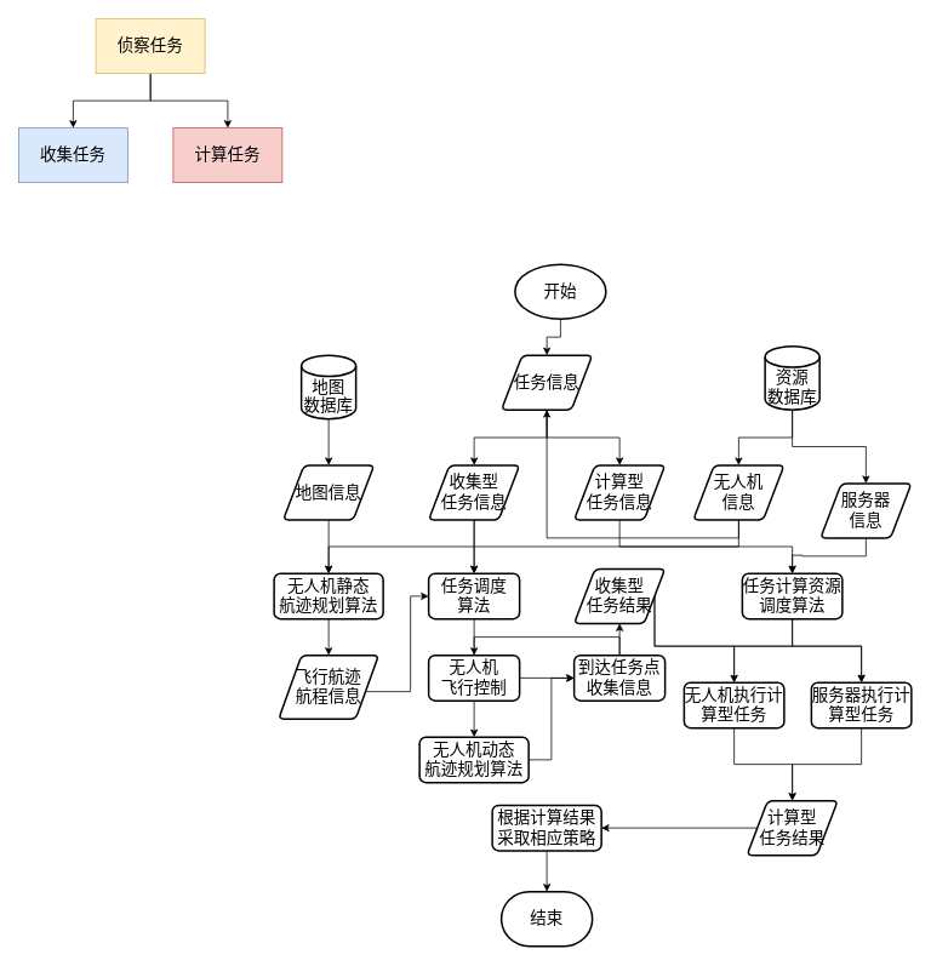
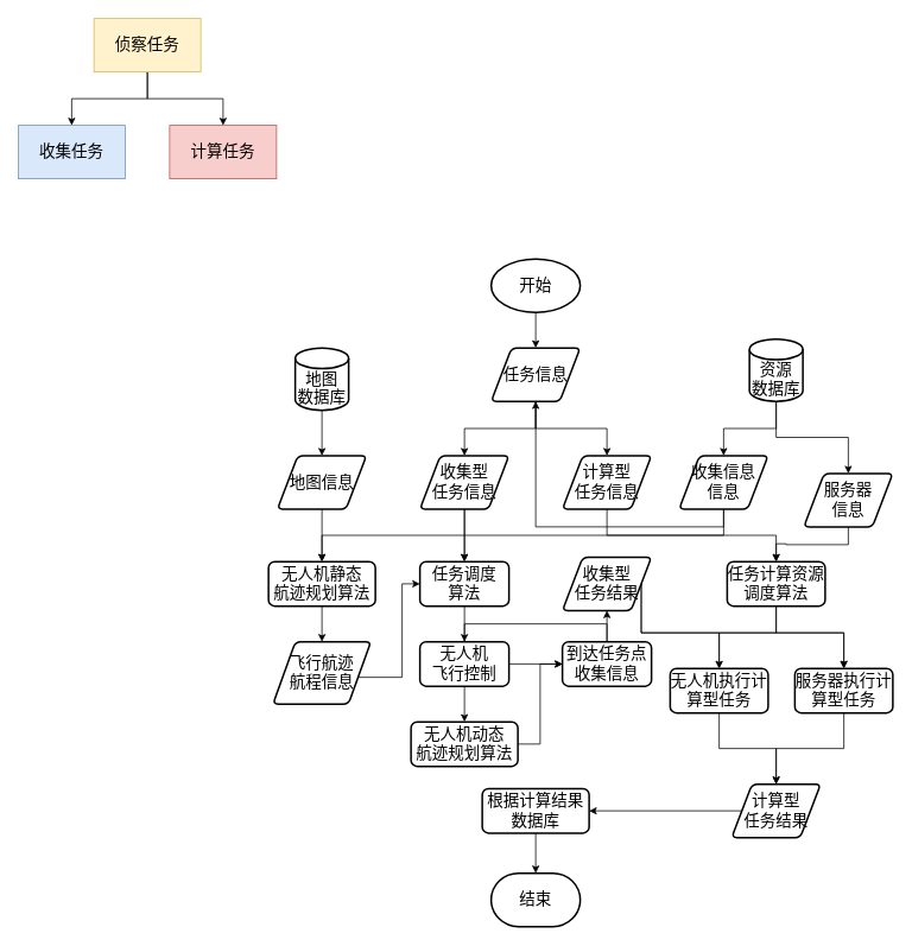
  <mxCell id="0" />
  <mxCell id="1" parent="0" />
  <mxCell id="2" style="edgeStyle=orthogonalEdgeStyle;rounded=0;orthogonalLoop=1;jettySize=auto;html=1;exitX=0.5;exitY=1;exitDx=0;exitDy=0;entryX=0.5;entryY=0;entryDx=0;entryDy=0;fontSize=18;" parent="1" source="4" target="6" edge="1"><mxGeometry relative="1" as="geometry" /></mxCell>
  <mxCell id="3" style="edgeStyle=orthogonalEdgeStyle;rounded=0;orthogonalLoop=1;jettySize=auto;html=1;exitX=0.5;exitY=1;exitDx=0;exitDy=0;entryX=0.5;entryY=0;entryDx=0;entryDy=0;fontSize=18;" parent="1" source="4" target="5" edge="1"><mxGeometry relative="1" as="geometry" /></mxCell>
  <mxCell id="4" value="侦察任务" style="rounded=0;whiteSpace=wrap;html=1;fontSize=18;fillColor=#fff2cc;strokeColor=#d6b656;" parent="1" vertex="1"><mxGeometry x="105" y="20" width="120" height="60" as="geometry" /></mxCell>
  <mxCell id="5" value="计算任务" style="rounded=0;whiteSpace=wrap;html=1;fontSize=18;fillColor=#f8cecc;strokeColor=#b85450;" parent="1" vertex="1"><mxGeometry x="190" y="140" width="120" height="60" as="geometry" /></mxCell>
  <mxCell id="6" value="收集任务" style="rounded=0;whiteSpace=wrap;html=1;fontSize=18;fillColor=#dae8fc;strokeColor=#6c8ebf;" parent="1" vertex="1"><mxGeometry x="20" y="140" width="120" height="60" as="geometry" /></mxCell>
  <mxCell id="7" style="edgeStyle=orthogonalEdgeStyle;rounded=0;orthogonalLoop=1;jettySize=auto;html=1;exitX=0.5;exitY=1;exitDx=0;exitDy=0;exitPerimeter=0;entryX=0.5;entryY=0;entryDx=0;entryDy=0;fontSize=18;" parent="1" source="8" target="12" edge="1"><mxGeometry relative="1" as="geometry" /></mxCell>
- <mxCell id="8" value="&lt;font style=&quot;font-size: 18px;&quot;&gt;开始&lt;/font&gt;" style="strokeWidth=2;html=1;shape=mxgraph.flowchart.start_1;whiteSpace=wrap;" parent="1" vertex="1"><mxGeometry x="566" y="290" width="100" height="60" as="geometry" /></mxCell>
+ <mxCell id="8" value="&lt;font style=&quot;font-size: 18px;&quot;&gt;开始&lt;/font&gt;" style="strokeWidth=2;html=1;shape=mxgraph.flowchart.start_1;whiteSpace=wrap;" parent="1" vertex="1"><mxGeometry x="551" y="290" width="100" height="60" as="geometry" /></mxCell>
  <mxCell id="9" value="结束" style="strokeWidth=2;html=1;shape=mxgraph.flowchart.terminator;whiteSpace=wrap;fontSize=18;" parent="1" vertex="1"><mxGeometry x="551" y="980" width="100" height="60" as="geometry" /></mxCell>
  <mxCell id="10" style="edgeStyle=orthogonalEdgeStyle;rounded=0;orthogonalLoop=1;jettySize=auto;html=1;exitX=0.5;exitY=1;exitDx=0;exitDy=0;entryX=0.5;entryY=0;entryDx=0;entryDy=0;fontSize=18;" parent="1" source="12" target="17" edge="1"><mxGeometry relative="1" as="geometry" /></mxCell>
  <mxCell id="11" style="edgeStyle=orthogonalEdgeStyle;rounded=0;orthogonalLoop=1;jettySize=auto;html=1;exitX=0.5;exitY=1;exitDx=0;exitDy=0;entryX=0.5;entryY=0;entryDx=0;entryDy=0;fontSize=18;" parent="1" source="12" target="14" edge="1"><mxGeometry relative="1" as="geometry" /></mxCell>
  <mxCell id="12" value="任务信息" style="shape=parallelogram;html=1;strokeWidth=2;perimeter=parallelogramPerimeter;whiteSpace=wrap;rounded=1;arcSize=12;size=0.23;fontSize=18;" parent="1" vertex="1"><mxGeometry x="551" y="390" width="100" height="60" as="geometry" /></mxCell>
  <mxCell id="13" style="edgeStyle=orthogonalEdgeStyle;rounded=0;orthogonalLoop=1;jettySize=auto;html=1;exitX=0.5;exitY=1;exitDx=0;exitDy=0;entryX=0.5;entryY=0;entryDx=0;entryDy=0;fontSize=18;" parent="1" source="14" target="49" edge="1"><mxGeometry relative="1" as="geometry" /></mxCell>
  <mxCell id="14" value="计算型&lt;br&gt;任务信息" style="shape=parallelogram;html=1;strokeWidth=2;perimeter=parallelogramPerimeter;whiteSpace=wrap;rounded=1;arcSize=12;size=0.23;fontSize=18;" parent="1" vertex="1"><mxGeometry x="631" y="511" width="100" height="60" as="geometry" /></mxCell>
  <mxCell id="15" style="edgeStyle=orthogonalEdgeStyle;rounded=0;orthogonalLoop=1;jettySize=auto;html=1;exitX=0.5;exitY=1;exitDx=0;exitDy=0;entryX=0.5;entryY=0;entryDx=0;entryDy=0;fontSize=18;" parent="1" source="17" target="29" edge="1"><mxGeometry relative="1" as="geometry" /></mxCell>
  <mxCell id="16" style="edgeStyle=orthogonalEdgeStyle;rounded=0;orthogonalLoop=1;jettySize=auto;html=1;exitX=0.5;exitY=1;exitDx=0;exitDy=0;entryX=0.5;entryY=0;entryDx=0;entryDy=0;fontSize=18;" parent="1" source="17" target="33" edge="1"><mxGeometry relative="1" as="geometry" /></mxCell>
  <mxCell id="17" value="收集型&lt;br&gt;任务信息" style="shape=parallelogram;html=1;strokeWidth=2;perimeter=parallelogramPerimeter;whiteSpace=wrap;rounded=1;arcSize=12;size=0.23;fontSize=18;" parent="1" vertex="1"><mxGeometry x="471" y="511" width="100" height="60" as="geometry" /></mxCell>
  <mxCell id="18" style="edgeStyle=orthogonalEdgeStyle;rounded=0;orthogonalLoop=1;jettySize=auto;html=1;exitX=0.5;exitY=1;exitDx=0;exitDy=0;exitPerimeter=0;entryX=0.5;entryY=0;entryDx=0;entryDy=0;fontSize=18;" parent="1" source="19" target="21" edge="1"><mxGeometry relative="1" as="geometry" /></mxCell>
  <mxCell id="19" value="&lt;br&gt;地图&lt;br&gt;数据库" style="strokeWidth=2;html=1;shape=mxgraph.flowchart.database;whiteSpace=wrap;fontSize=18;" parent="1" vertex="1"><mxGeometry x="331" y="390" width="60" height="70" as="geometry" /></mxCell>
  <mxCell id="20" style="edgeStyle=orthogonalEdgeStyle;rounded=0;orthogonalLoop=1;jettySize=auto;html=1;exitX=0.5;exitY=1;exitDx=0;exitDy=0;entryX=0.5;entryY=0;entryDx=0;entryDy=0;fontSize=18;" parent="1" source="21" target="29" edge="1"><mxGeometry relative="1" as="geometry" /></mxCell>
  <mxCell id="21" value="地图信息" style="shape=parallelogram;html=1;strokeWidth=2;perimeter=parallelogramPerimeter;whiteSpace=wrap;rounded=1;arcSize=12;size=0.23;fontSize=18;" parent="1" vertex="1"><mxGeometry x="311" y="511" width="100" height="60" as="geometry" /></mxCell>
  <mxCell id="22" style="edgeStyle=orthogonalEdgeStyle;rounded=0;orthogonalLoop=1;jettySize=auto;html=1;exitX=0.5;exitY=1;exitDx=0;exitDy=0;exitPerimeter=0;entryX=0.5;entryY=0;entryDx=0;entryDy=0;fontSize=18;" parent="1" source="24" target="27" edge="1"><mxGeometry relative="1" as="geometry" /></mxCell>
  <mxCell id="23" style="edgeStyle=orthogonalEdgeStyle;rounded=0;orthogonalLoop=1;jettySize=auto;html=1;exitX=0.5;exitY=1;exitDx=0;exitDy=0;exitPerimeter=0;entryX=0.5;entryY=0;entryDx=0;entryDy=0;fontSize=18;" parent="1" source="24" target="35" edge="1"><mxGeometry relative="1" as="geometry" /></mxCell>
  <mxCell id="24" value="&lt;br&gt;资源&lt;br&gt;数据库" style="strokeWidth=2;html=1;shape=mxgraph.flowchart.database;whiteSpace=wrap;fontSize=18;" parent="1" vertex="1"><mxGeometry x="841" y="380" width="60" height="70" as="geometry" /></mxCell>
  <mxCell id="25" style="edgeStyle=orthogonalEdgeStyle;rounded=0;orthogonalLoop=1;jettySize=auto;html=1;exitX=0.5;exitY=1;exitDx=0;exitDy=0;entryX=0.5;entryY=0;entryDx=0;entryDy=0;fontSize=18;" parent="1" source="27" target="33" edge="1"><mxGeometry relative="1" as="geometry" /></mxCell>
  <mxCell id="26" style="edgeStyle=orthogonalEdgeStyle;rounded=0;orthogonalLoop=1;jettySize=auto;html=1;exitX=0.5;exitY=1;exitDx=0;exitDy=0;fontSize=18;" parent="1" source="27" target="12" edge="1"><mxGeometry relative="1" as="geometry" /></mxCell>
- <mxCell id="27" value="无人机&lt;br&gt;信息" style="shape=parallelogram;html=1;strokeWidth=2;perimeter=parallelogramPerimeter;whiteSpace=wrap;rounded=1;arcSize=12;size=0.23;fontSize=18;" parent="1" vertex="1"><mxGeometry x="762" y="511" width="100" height="60" as="geometry" /></mxCell>
+ <mxCell id="27" value="收集信息&lt;br&gt;信息" style="shape=parallelogram;html=1;strokeWidth=2;perimeter=parallelogramPerimeter;whiteSpace=wrap;rounded=1;arcSize=12;size=0.23;fontSize=18;" parent="1" vertex="1"><mxGeometry x="762" y="511" width="100" height="60" as="geometry" /></mxCell>
  <mxCell id="28" style="edgeStyle=orthogonalEdgeStyle;rounded=0;orthogonalLoop=1;jettySize=auto;html=1;exitX=0.5;exitY=1;exitDx=0;exitDy=0;entryX=0.5;entryY=0;entryDx=0;entryDy=0;fontSize=18;" parent="1" source="29" target="31" edge="1"><mxGeometry relative="1" as="geometry" /></mxCell>
  <mxCell id="29" value="无人机静态&lt;br&gt;航迹规划算法" style="rounded=1;whiteSpace=wrap;html=1;absoluteArcSize=1;arcSize=14;strokeWidth=2;fontSize=18;" parent="1" vertex="1"><mxGeometry x="301" y="630" width="120" height="50" as="geometry" /></mxCell>
  <mxCell id="30" style="edgeStyle=orthogonalEdgeStyle;rounded=0;orthogonalLoop=1;jettySize=auto;html=1;exitX=1;exitY=0.75;exitDx=0;exitDy=0;entryX=0;entryY=0.5;entryDx=0;entryDy=0;fontSize=18;" parent="1" source="31" target="33" edge="1"><mxGeometry relative="1" as="geometry"><Array as="points"><mxPoint x="451" y="760" /><mxPoint x="451" y="655" /></Array></mxGeometry></mxCell>
  <mxCell id="31" value="飞行航迹&lt;br&gt;航程信息" style="shape=parallelogram;html=1;strokeWidth=2;perimeter=parallelogramPerimeter;whiteSpace=wrap;rounded=1;arcSize=12;size=0.23;fontSize=18;" parent="1" vertex="1"><mxGeometry x="306" y="720" width="110" height="70" as="geometry" /></mxCell>
  <mxCell id="32" style="edgeStyle=orthogonalEdgeStyle;rounded=0;orthogonalLoop=1;jettySize=auto;html=1;exitX=0.5;exitY=1;exitDx=0;exitDy=0;fontSize=18;endArrow=none;" parent="1" source="33" target="38" edge="1"><mxGeometry relative="1" as="geometry" /></mxCell>
  <mxCell id="33" value="任务调度&lt;br&gt;算法" style="rounded=1;whiteSpace=wrap;html=1;absoluteArcSize=1;arcSize=14;strokeWidth=2;fontSize=18;" parent="1" vertex="1"><mxGeometry x="471" y="630" width="100" height="50" as="geometry" /></mxCell>
  <mxCell id="34" style="edgeStyle=orthogonalEdgeStyle;rounded=0;orthogonalLoop=1;jettySize=auto;html=1;exitX=0.5;exitY=1;exitDx=0;exitDy=0;entryX=0.5;entryY=0;entryDx=0;entryDy=0;fontSize=18;" parent="1" source="35" target="49" edge="1"><mxGeometry relative="1" as="geometry" /></mxCell>
  <mxCell id="35" value="服务器&lt;br&gt;信息" style="shape=parallelogram;html=1;strokeWidth=2;perimeter=parallelogramPerimeter;whiteSpace=wrap;rounded=1;arcSize=12;size=0.23;fontSize=18;" parent="1" vertex="1"><mxGeometry x="902" y="531" width="100" height="60" as="geometry" /></mxCell>
  <mxCell id="36" style="edgeStyle=orthogonalEdgeStyle;rounded=0;orthogonalLoop=1;jettySize=auto;html=1;exitX=0.5;exitY=1;exitDx=0;exitDy=0;entryX=0.5;entryY=0;entryDx=0;entryDy=0;fontSize=18;" parent="1" source="38" target="40" edge="1"><mxGeometry relative="1" as="geometry" /></mxCell>
  <mxCell id="37" style="edgeStyle=orthogonalEdgeStyle;rounded=0;orthogonalLoop=1;jettySize=auto;html=1;exitX=1;exitY=0.5;exitDx=0;exitDy=0;fontSize=18;" parent="1" source="38" edge="1"><mxGeometry relative="1" as="geometry"><mxPoint x="631" y="745.276" as="targetPoint" /></mxGeometry></mxCell>
  <mxCell id="38" value="无人机&lt;br&gt;飞行控制" style="rounded=1;whiteSpace=wrap;html=1;absoluteArcSize=1;arcSize=14;strokeWidth=2;fontSize=18;" parent="1" vertex="1"><mxGeometry x="471" y="720" width="100" height="50" as="geometry" /></mxCell>
  <mxCell id="39" style="edgeStyle=orthogonalEdgeStyle;rounded=0;orthogonalLoop=1;jettySize=auto;html=1;exitX=1;exitY=0.5;exitDx=0;exitDy=0;entryX=0;entryY=0.5;entryDx=0;entryDy=0;fontSize=18;" parent="1" source="40" target="46" edge="1"><mxGeometry relative="1" as="geometry" /></mxCell>
  <mxCell id="40" value="无人机动态&lt;br&gt;航迹规划算法" style="rounded=1;whiteSpace=wrap;html=1;absoluteArcSize=1;arcSize=14;strokeWidth=2;fontSize=18;" parent="1" vertex="1"><mxGeometry x="461" y="810" width="120" height="50" as="geometry" /></mxCell>
  <mxCell id="41" style="edgeStyle=orthogonalEdgeStyle;rounded=0;orthogonalLoop=1;jettySize=auto;html=1;exitX=1;exitY=0.5;exitDx=0;exitDy=0;entryX=0.5;entryY=0;entryDx=0;entryDy=0;fontSize=18;" parent="1" source="43" target="51" edge="1"><mxGeometry relative="1" as="geometry"><Array as="points"><mxPoint x="720" y="710" /><mxPoint x="807" y="710" /></Array></mxGeometry></mxCell>
  <mxCell id="42" style="edgeStyle=orthogonalEdgeStyle;rounded=0;orthogonalLoop=1;jettySize=auto;html=1;exitX=1;exitY=0.5;exitDx=0;exitDy=0;entryX=0.5;entryY=0;entryDx=0;entryDy=0;fontSize=18;" parent="1" source="43" target="53" edge="1"><mxGeometry relative="1" as="geometry"><Array as="points"><mxPoint x="720" y="710" /><mxPoint x="947" y="710" /></Array></mxGeometry></mxCell>
  <mxCell id="43" value="收集型&lt;br&gt;任务结果" style="shape=parallelogram;html=1;strokeWidth=2;perimeter=parallelogramPerimeter;whiteSpace=wrap;rounded=1;arcSize=12;size=0.23;fontSize=18;" parent="1" vertex="1"><mxGeometry x="631" y="625" width="100" height="60" as="geometry" /></mxCell>
  <mxCell id="44" style="edgeStyle=orthogonalEdgeStyle;rounded=0;orthogonalLoop=1;jettySize=auto;html=1;exitX=0.5;exitY=0;exitDx=0;exitDy=0;entryX=0.5;entryY=1;entryDx=0;entryDy=0;fontSize=18;" parent="1" source="46" target="43" edge="1"><mxGeometry relative="1" as="geometry" /></mxCell>
  <mxCell id="45" style="edgeStyle=orthogonalEdgeStyle;rounded=0;orthogonalLoop=1;jettySize=auto;html=1;exitX=0.5;exitY=0;exitDx=0;exitDy=0;entryX=0.5;entryY=0;entryDx=0;entryDy=0;fontSize=18;" parent="1" source="46" target="38" edge="1"><mxGeometry relative="1" as="geometry" /></mxCell>
  <mxCell id="46" value="到达任务点&lt;br&gt;收集信息" style="rounded=1;whiteSpace=wrap;html=1;absoluteArcSize=1;arcSize=14;strokeWidth=2;fontSize=18;" parent="1" vertex="1"><mxGeometry x="631" y="720" width="100" height="50" as="geometry" /></mxCell>
  <mxCell id="47" style="edgeStyle=orthogonalEdgeStyle;rounded=0;orthogonalLoop=1;jettySize=auto;html=1;exitX=0.5;exitY=1;exitDx=0;exitDy=0;entryX=0.5;entryY=0;entryDx=0;entryDy=0;fontSize=18;endArrow=open;" parent="1" source="49" target="51" edge="1"><mxGeometry relative="1" as="geometry"><Array as="points"><mxPoint x="871" y="710" /><mxPoint x="807" y="710" /></Array></mxGeometry></mxCell>
  <mxCell id="48" style="edgeStyle=orthogonalEdgeStyle;rounded=0;orthogonalLoop=1;jettySize=auto;html=1;exitX=0.5;exitY=1;exitDx=0;exitDy=0;entryX=0.5;entryY=0;entryDx=0;entryDy=0;fontSize=18;" parent="1" source="49" target="53" edge="1"><mxGeometry relative="1" as="geometry"><Array as="points"><mxPoint x="871" y="710" /><mxPoint x="947" y="710" /></Array></mxGeometry></mxCell>
  <mxCell id="49" value="任务计算资源调度算法" style="rounded=1;whiteSpace=wrap;html=1;absoluteArcSize=1;arcSize=14;strokeWidth=2;fontSize=18;" parent="1" vertex="1"><mxGeometry x="816" y="630" width="110" height="50" as="geometry" /></mxCell>
  <mxCell id="50" style="edgeStyle=orthogonalEdgeStyle;rounded=0;orthogonalLoop=1;jettySize=auto;html=1;exitX=0.5;exitY=1;exitDx=0;exitDy=0;entryX=0.5;entryY=0;entryDx=0;entryDy=0;fontSize=18;" parent="1" source="51" target="55" edge="1"><mxGeometry relative="1" as="geometry" /></mxCell>
  <mxCell id="51" value="无人机执行计算型任务" style="rounded=1;whiteSpace=wrap;html=1;absoluteArcSize=1;arcSize=14;strokeWidth=2;fontSize=18;" parent="1" vertex="1"><mxGeometry x="752" y="750" width="110" height="50" as="geometry" /></mxCell>
  <mxCell id="52" style="edgeStyle=orthogonalEdgeStyle;rounded=0;orthogonalLoop=1;jettySize=auto;html=1;exitX=0.5;exitY=1;exitDx=0;exitDy=0;entryX=0.5;entryY=0;entryDx=0;entryDy=0;fontSize=18;" parent="1" source="53" target="55" edge="1"><mxGeometry relative="1" as="geometry" /></mxCell>
  <mxCell id="53" value="服务器执行计算型任务" style="rounded=1;whiteSpace=wrap;html=1;absoluteArcSize=1;arcSize=14;strokeWidth=2;fontSize=18;" parent="1" vertex="1"><mxGeometry x="892" y="750" width="110" height="50" as="geometry" /></mxCell>
  <mxCell id="54" style="edgeStyle=orthogonalEdgeStyle;rounded=0;orthogonalLoop=1;jettySize=auto;html=1;exitX=0;exitY=0.5;exitDx=0;exitDy=0;entryX=1;entryY=0.5;entryDx=0;entryDy=0;fontSize=18;" parent="1" source="55" target="57" edge="1"><mxGeometry relative="1" as="geometry" /></mxCell>
  <mxCell id="55" value="计算型&lt;br&gt;任务结果" style="shape=parallelogram;html=1;strokeWidth=2;perimeter=parallelogramPerimeter;whiteSpace=wrap;rounded=1;arcSize=12;size=0.23;fontSize=18;" parent="1" vertex="1"><mxGeometry x="821" y="880" width="100" height="60" as="geometry" /></mxCell>
  <mxCell id="56" style="edgeStyle=orthogonalEdgeStyle;rounded=0;orthogonalLoop=1;jettySize=auto;html=1;exitX=0.5;exitY=1;exitDx=0;exitDy=0;entryX=0.5;entryY=0;entryDx=0;entryDy=0;entryPerimeter=0;fontSize=18;" parent="1" source="57" target="9" edge="1"><mxGeometry relative="1" as="geometry" /></mxCell>
- <mxCell id="57" value="根据计算结果&lt;br&gt;采取相应策略" style="rounded=1;whiteSpace=wrap;html=1;absoluteArcSize=1;arcSize=14;strokeWidth=2;fontSize=18;" parent="1" vertex="1"><mxGeometry x="541" y="885" width="120" height="50" as="geometry" /></mxCell>
+ <mxCell id="57" value="根据计算结果&lt;br&gt;数据库" style="rounded=1;whiteSpace=wrap;html=1;absoluteArcSize=1;arcSize=14;strokeWidth=2;fontSize=18;" parent="1" vertex="1"><mxGeometry x="541" y="885" width="120" height="50" as="geometry" /></mxCell>
